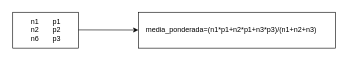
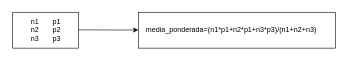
  <mxCell id="0" />
  <mxCell id="1" parent="0" />
  <mxCell id="2" value="" style="rounded=0;whiteSpace=wrap;html=1;" vertex="1" parent="1"><mxGeometry x="20" y="20" width="110" height="60" as="geometry" /></mxCell>
- <mxCell id="3" value="n1&amp;nbsp; &amp;nbsp; &amp;nbsp; &amp;nbsp;p1&lt;br&gt;n2&amp;nbsp; &amp;nbsp; &amp;nbsp; &amp;nbsp;p2&lt;br&gt;n6&amp;nbsp; &amp;nbsp; &amp;nbsp; &amp;nbsp;p3" style="text;html=1;align=center;verticalAlign=middle;resizable=0;points=[];autosize=1;strokeColor=none;fillColor=none;" vertex="1" parent="1"><mxGeometry x="40" y="20" width="70" height="60" as="geometry" /></mxCell>
+ <mxCell id="3" value="n1&amp;nbsp; &amp;nbsp; &amp;nbsp; &amp;nbsp;p1&lt;br&gt;n2&amp;nbsp; &amp;nbsp; &amp;nbsp; &amp;nbsp;p2&lt;br&gt;n3&amp;nbsp; &amp;nbsp; &amp;nbsp; &amp;nbsp;p3" style="text;html=1;align=center;verticalAlign=middle;resizable=0;points=[];autosize=1;strokeColor=none;fillColor=none;" vertex="1" parent="1"><mxGeometry x="40" y="20" width="70" height="60" as="geometry" /></mxCell>
  <mxCell id="4" value="" style="endArrow=classic;html=1;" edge="1" parent="1" target="5"><mxGeometry width="50" height="50" relative="1" as="geometry"><mxPoint x="130" y="49.5" as="sourcePoint" /><mxPoint x="210" y="49.5" as="targetPoint" /></mxGeometry></mxCell>
  <mxCell id="5" value="" style="rounded=0;whiteSpace=wrap;html=1;" vertex="1" parent="1"><mxGeometry x="230" y="20" width="330" height="60" as="geometry" /></mxCell>
  <mxCell id="6" value="media_ponderada=(n1*p1+n2*p1+n3*p3)/(n1+n2+n3)" style="text;html=1;align=center;verticalAlign=middle;resizable=0;points=[];autosize=1;strokeColor=none;fillColor=none;" vertex="1" parent="1"><mxGeometry x="230" y="35" width="310" height="30" as="geometry" /></mxCell>
